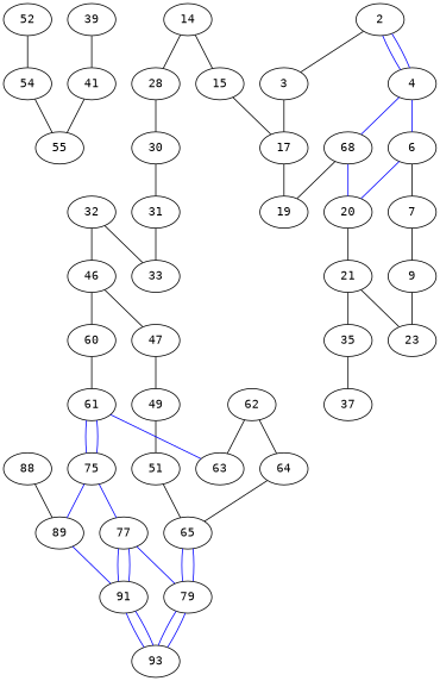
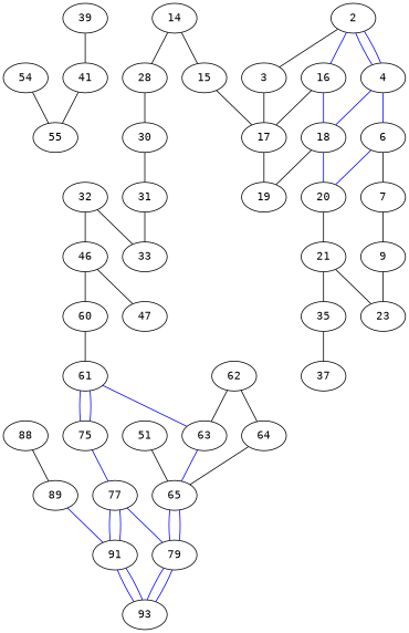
  graph {
    fontname="DejaVu Sans Mono"
    node [fontname="DejaVu Sans Mono"]
    edge [fontname="DejaVu Sans Mono"]
-   52
    54
    55
    46
    47
    60
-   49
    61
    51
    20
    21
    23
    35
    37
    88
    89
    91
    93
    2
    3
+   16
    4
    17
-   18 [label=68]
+   18
    6
    19
    75
    77
    79
    7
    9
    14
    15
    28
    30
    32
    33
    64
    65
    31
    62
    63
    39
    41
-   52 -- 54
    54 -- 55
    46 -- 47
    46 -- 60
-   47 -- 49
    60 -- 61
-   49 -- 51
    61 -- 75 [color=blue]
    61 -- 75 [color=blue]
    61 -- 63 [color=blue]
    51 -- 65
    20 -- 21
    21 -- 23
    21 -- 35
    35 -- 37
    88 -- 89
    89 -- 91 [color=blue]
    91 -- 93 [color=blue]
    91 -- 93 [color=blue]
    2 -- 3
+   2 -- 16 [color=blue]
    2 -- 4 [color=blue]
    2 -- 4 [color=blue]
    3 -- 17
+   16 -- 17
+   16 -- 18 [color=blue]
    4 -- 18 [color=blue]
    4 -- 6 [color=blue]
    17 -- 19
    18 -- 20 [color=blue]
    18 -- 19
    6 -- 20 [color=blue]
    6 -- 7
-   75 -- 89 [color=blue]
    75 -- 77 [color=blue]
    77 -- 91 [color=blue]
    77 -- 91 [color=blue]
    77 -- 79 [color=blue]
    79 -- 93 [color=blue]
    79 -- 93 [color=blue]
    7 -- 9
    9 -- 23
    14 -- 15
    14 -- 28
    15 -- 17
    28 -- 30
    30 -- 31
    32 -- 46
    32 -- 33
    64 -- 65
    65 -- 79 [color=blue]
    65 -- 79 [color=blue]
    31 -- 33
    62 -- 64
    62 -- 63
+   63 -- 65 [color=blue]
    39 -- 41
    41 -- 55
  }
